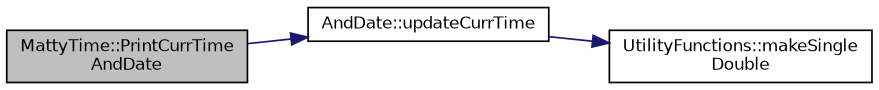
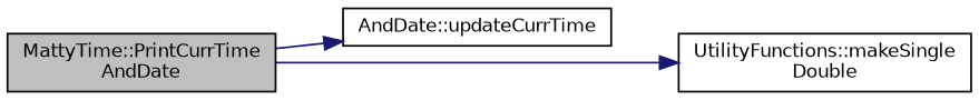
  digraph {
    rankdir=LR
    node [color=black fillcolor=white fontname=Helvetica fontsize=10 shape=record style=filled]
    edge [color=midnightblue fontname=Helvetica fontsize=10 labelfontname=Helvetica labelfontsize=10 style=solid]
    n1 [fillcolor=grey75 fontcolor=black height=0.2 label="MattyTime::PrintCurrTime\lAndDate" width=0.4]
    n2 [height=0.2 label="AndDate::updateCurrTime" width=0.4]
    n3 [height=0.2 label="UtilityFunctions::makeSingle\lDouble" width=0.4]
    n1 -> n2
-   n2 -> n3
+   n1 -> n3
  }
